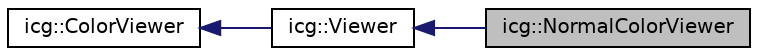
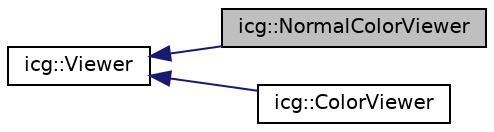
  digraph {
    rankdir=LR
    node [color=black fillcolor=white fontname=Helvetica fontsize=10 shape=record style=filled]
    edge [color=midnightblue dir=back fontname=Helvetica fontsize=10 labelfontname=Helvetica labelfontsize=10 style=solid]
    n1 [fillcolor=grey75 fontcolor=black height=0.2 label="icg::NormalColorViewer" width=0.4]
    n2 [height=0.2 label="icg::ColorViewer" width=0.4]
    n3 [height=0.2 label="icg::Viewer" width=0.4]
    n3 -> n1
-   n2 -> n3
+   n3 -> n2
  }
